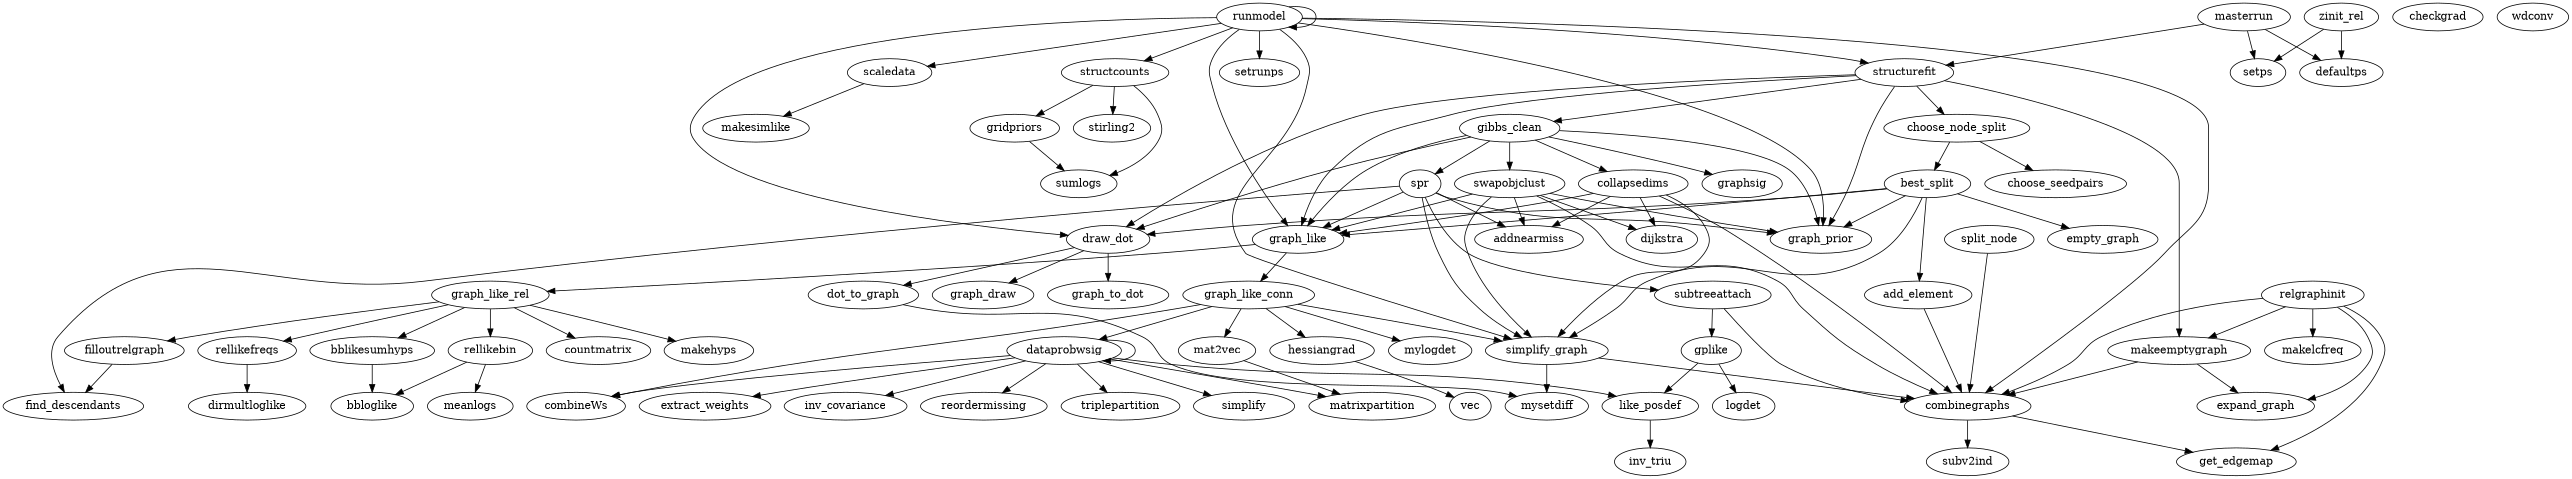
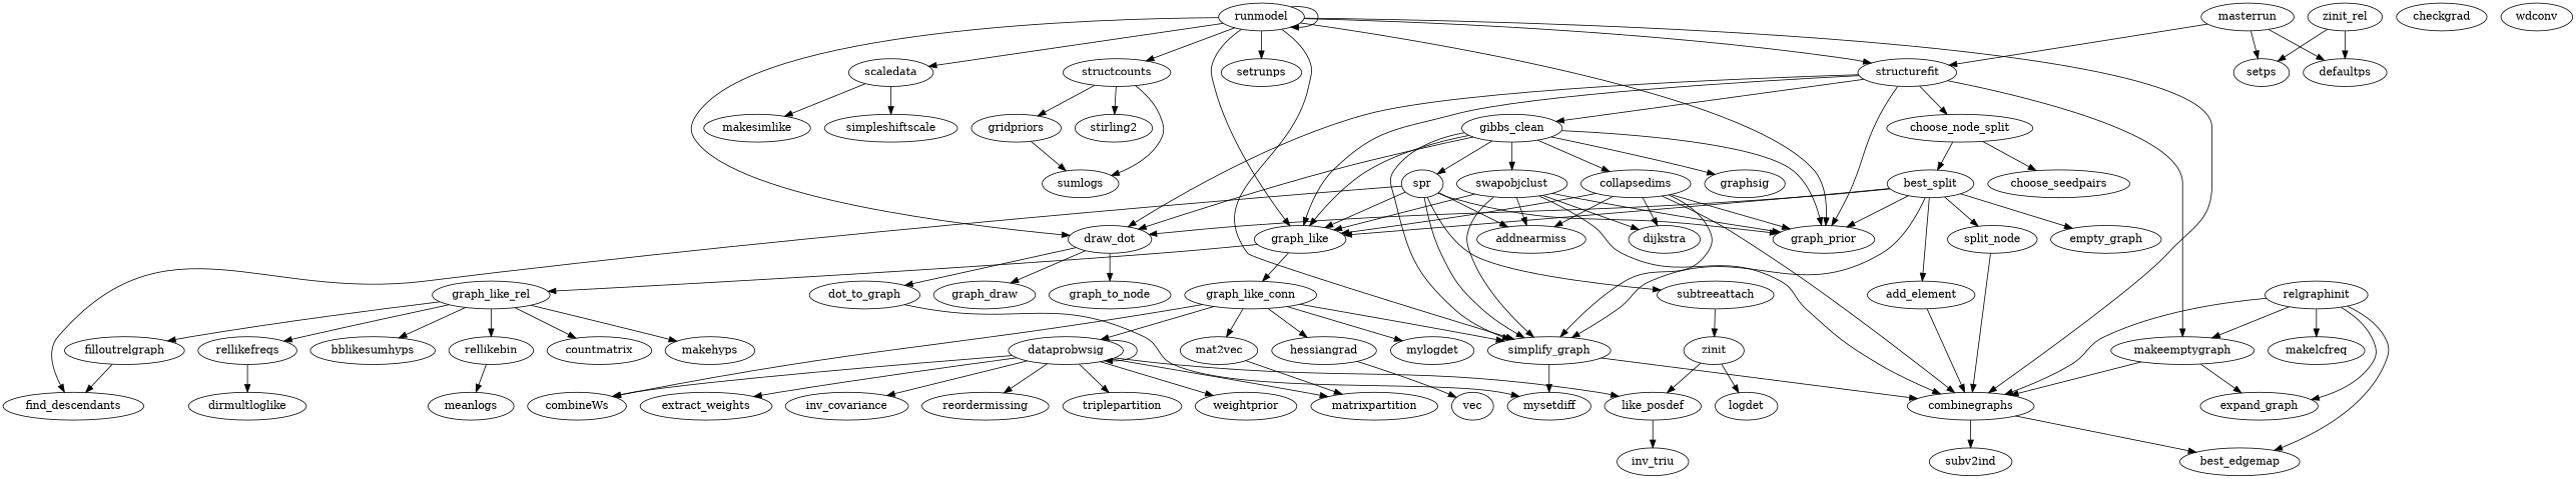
  digraph {
    add_element
    combinegraphs
-   get_edgemap
+   get_edgemap [label=best_edgemap]
    subv2ind
    bblikesumhyps
-   bbloglike
    best_split
    draw_dot
    empty_graph
    graph_like
    graph_prior
    simplify_graph
    split_node
    dot_to_graph
    graph_draw
-   graph_to_dot
+   graph_to_dot [label=graph_to_node]
    graph_like_conn
    graph_like_rel
    mysetdiff
    dataprobwsig
    combineWs
    hessiangrad
    mat2vec
    mylogdet
    filloutrelgraph
    countmatrix
    makehyps
    rellikebin
    rellikefreqs
    choose_node_split
    choose_seedpairs
    collapsedims
    addnearmiss
    dijkstra
    extract_weights
    inv_covariance
    n37 [label=like_posdef]
    matrixpartition
    reordermissing
    triplepartition
-   weightprior [label=simplify]
-   gplike
+   weightprior
+   gplike [label=zinit]
    logdet
    inv_triu
    find_descendants
    gibbs_clean
    graphsig
    spr
    swapobjclust
    subtreeattach
    vec
    meanlogs
    dirmultloglike
    gridpriors
    sumlogs
    makeemptygraph
    expand_graph
    masterrun
    defaultps
    setps
    structurefit
    runmodel
    scaledata
    setrunps
    structcounts
    relgraphinit
    makelcfreq
    makesimlike
+   simpleshiftscale
    stirling2
    zinit_rel
    checkgrad
    wdconv
    add_element -> combinegraphs
    combinegraphs -> get_edgemap
    combinegraphs -> subv2ind
-   bblikesumhyps -> bbloglike
    best_split -> add_element
    best_split -> draw_dot
    best_split -> empty_graph
    best_split -> graph_like
    best_split -> graph_prior
    best_split -> simplify_graph
+   best_split -> split_node
    draw_dot -> dot_to_graph
    draw_dot -> graph_draw
    draw_dot -> graph_to_dot
    graph_like -> graph_like_conn
    graph_like -> graph_like_rel
    simplify_graph -> combinegraphs
    simplify_graph -> mysetdiff
    split_node -> combinegraphs
    dot_to_graph -> mysetdiff
    graph_like_conn -> simplify_graph
    graph_like_conn -> dataprobwsig
    graph_like_conn -> combineWs
    graph_like_conn -> hessiangrad
    graph_like_conn -> mat2vec
    graph_like_conn -> mylogdet
    graph_like_rel -> bblikesumhyps
    graph_like_rel -> filloutrelgraph
    graph_like_rel -> countmatrix
    graph_like_rel -> makehyps
    graph_like_rel -> rellikebin
    graph_like_rel -> rellikefreqs
    dataprobwsig -> dataprobwsig
    dataprobwsig -> combineWs
    dataprobwsig -> extract_weights
    dataprobwsig -> inv_covariance
    dataprobwsig -> n37
    dataprobwsig -> matrixpartition
    dataprobwsig -> reordermissing
    dataprobwsig -> triplepartition
    dataprobwsig -> weightprior
    hessiangrad -> vec
    mat2vec -> matrixpartition
    filloutrelgraph -> find_descendants
-   rellikebin -> bbloglike
    rellikebin -> meanlogs
    rellikefreqs -> dirmultloglike
    choose_node_split -> best_split
    choose_node_split -> choose_seedpairs
    collapsedims -> combinegraphs
    collapsedims -> graph_like
+   collapsedims -> graph_prior
    collapsedims -> simplify_graph
    collapsedims -> addnearmiss
    collapsedims -> dijkstra
    n37 -> inv_triu
    gplike -> n37
    gplike -> logdet
    gibbs_clean -> draw_dot
    gibbs_clean -> graph_like
    gibbs_clean -> graph_prior
+   gibbs_clean -> simplify_graph
    gibbs_clean -> collapsedims
    gibbs_clean -> graphsig
    gibbs_clean -> spr
    gibbs_clean -> swapobjclust
    spr -> graph_like
    spr -> graph_prior
    spr -> simplify_graph
    spr -> addnearmiss
    spr -> find_descendants
    spr -> subtreeattach
    swapobjclust -> combinegraphs
    swapobjclust -> graph_like
    swapobjclust -> graph_prior
    swapobjclust -> simplify_graph
    swapobjclust -> addnearmiss
    swapobjclust -> dijkstra
-   subtreeattach -> combinegraphs
    subtreeattach -> gplike
    gridpriors -> sumlogs
    makeemptygraph -> combinegraphs
    makeemptygraph -> expand_graph
    masterrun -> defaultps
    masterrun -> setps
    masterrun -> structurefit
    structurefit -> draw_dot
    structurefit -> graph_like
    structurefit -> graph_prior
    structurefit -> choose_node_split
    structurefit -> gibbs_clean
    structurefit -> makeemptygraph
    runmodel -> combinegraphs
    runmodel -> draw_dot
    runmodel -> graph_like
    runmodel -> graph_prior
    runmodel -> simplify_graph
    runmodel -> structurefit
    runmodel -> runmodel
    runmodel -> scaledata
    runmodel -> setrunps
    runmodel -> structcounts
    scaledata -> makesimlike
+   scaledata -> simpleshiftscale
    structcounts -> gridpriors
    structcounts -> sumlogs
    structcounts -> stirling2
    relgraphinit -> combinegraphs
    relgraphinit -> get_edgemap
    relgraphinit -> makeemptygraph
    relgraphinit -> expand_graph
    relgraphinit -> makelcfreq
    zinit_rel -> defaultps
    zinit_rel -> setps
  }
